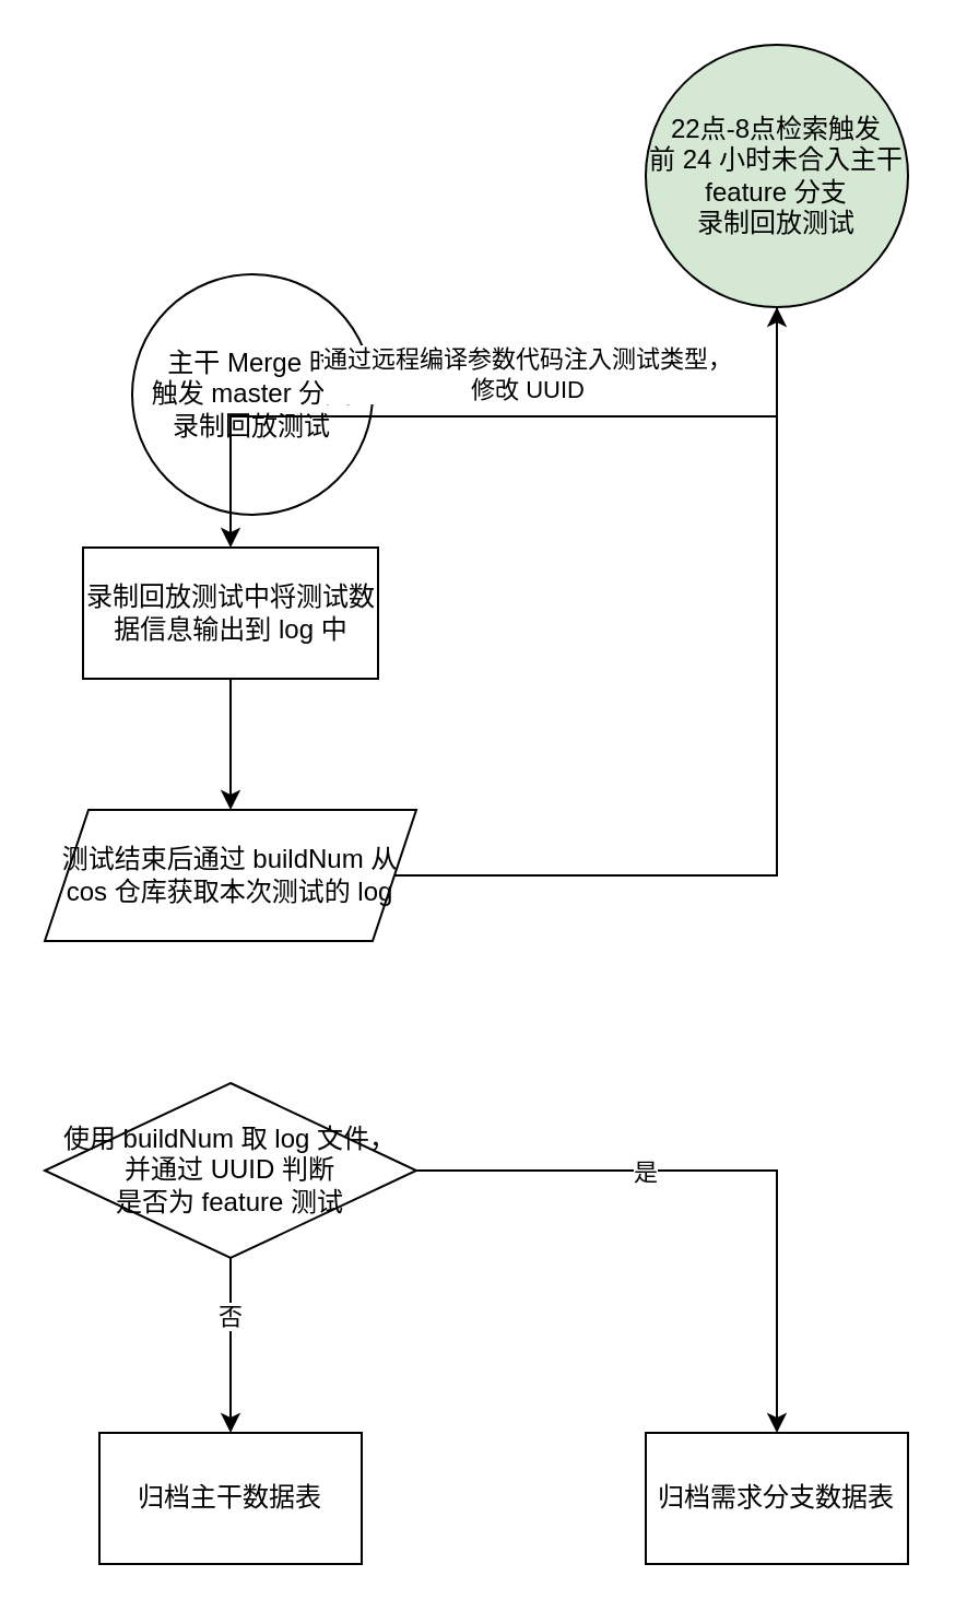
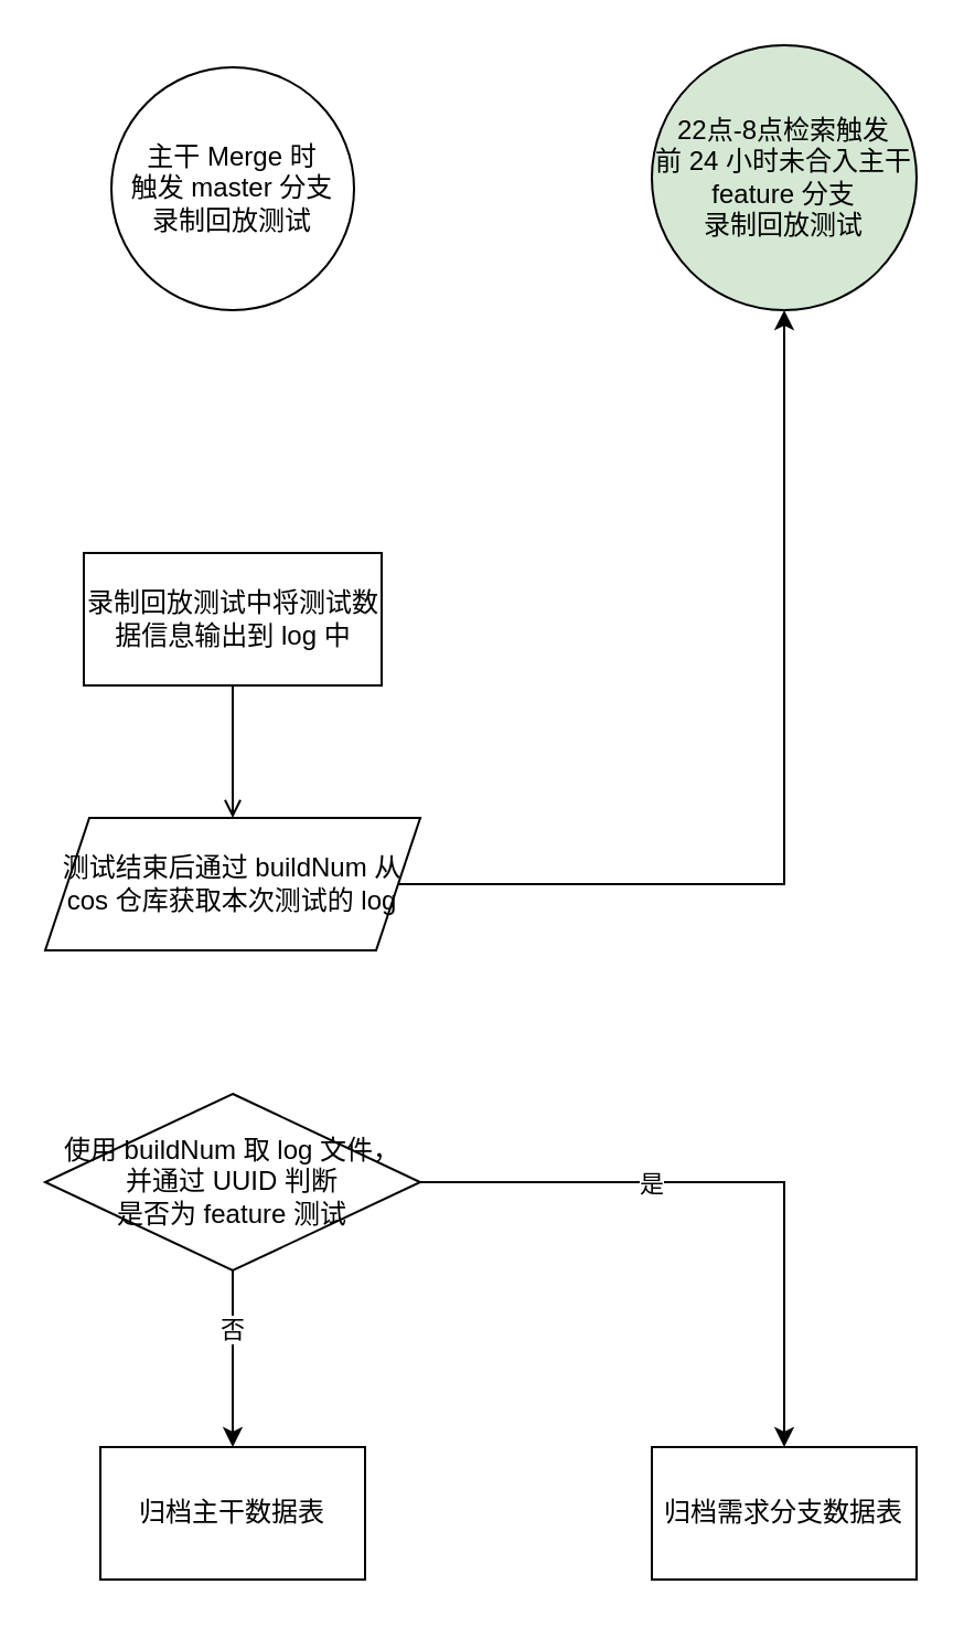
  <mxCell id="0" />
  <mxCell id="1" parent="0" />
- <mxCell id="2" value="主干 Merge 时&lt;br&gt;触发 master 分支&lt;br&gt;录制回放测试" style="ellipse;whiteSpace=wrap;html=1;aspect=fixed;" vertex="1" parent="1"><mxGeometry x="60" y="125" width="110" height="110" as="geometry" /></mxCell>
- <mxCell id="3" style="edgeStyle=orthogonalEdgeStyle;rounded=0;orthogonalLoop=1;jettySize=auto;html=1;" edge="1" parent="1" source="5" target="7"><mxGeometry relative="1" as="geometry"><Array as="points"><mxPoint x="355" y="190" /><mxPoint x="105" y="190" /></Array></mxGeometry></mxCell>
- <mxCell id="4" value="通过远程编译参数代码注入测试类型，&lt;br&gt;修改 UUID" style="edgeLabel;html=1;align=center;verticalAlign=middle;resizable=0;points=[];" vertex="1" connectable="0" parent="3"><mxGeometry x="-0.398" relative="1" as="geometry"><mxPoint x="-57" y="-20" as="offset" /></mxGeometry></mxCell>
+ <mxCell id="2" value="主干 Merge 时&lt;br&gt;触发 master 分支&lt;br&gt;录制回放测试" style="ellipse;whiteSpace=wrap;html=1;aspect=fixed;" vertex="1" parent="1"><mxGeometry x="50" y="30" width="110" height="110" as="geometry" /></mxCell>
  <mxCell id="5" value="22点-8点检索触发&lt;br&gt;前 24 小时未合入主干&lt;br&gt;feature 分支&lt;br&gt;录制回放测试" style="ellipse;whiteSpace=wrap;html=1;aspect=fixed;fillColor=#d5e8d4;" vertex="1" parent="1"><mxGeometry x="295" y="20" width="120" height="120" as="geometry" /></mxCell>
- <mxCell id="6" style="edgeStyle=orthogonalEdgeStyle;rounded=0;orthogonalLoop=1;jettySize=auto;html=1;" edge="1" parent="1" source="7" target="9"><mxGeometry relative="1" as="geometry" /></mxCell>
+ <mxCell id="6" style="edgeStyle=orthogonalEdgeStyle;rounded=0;orthogonalLoop=1;jettySize=auto;html=1;endArrow=open;" edge="1" parent="1" source="7" target="9"><mxGeometry relative="1" as="geometry" /></mxCell>
  <mxCell id="7" value="录制回放测试中将测试数据信息输出到 log 中" style="rounded=0;whiteSpace=wrap;html=1;" vertex="1" parent="1"><mxGeometry x="37.5" y="250" width="135" height="60" as="geometry" /></mxCell>
  <mxCell id="8" style="edgeStyle=orthogonalEdgeStyle;rounded=0;orthogonalLoop=1;jettySize=auto;html=1;" edge="1" parent="1" source="9" target="5"><mxGeometry relative="1" as="geometry" /></mxCell>
  <mxCell id="9" value="测试结束后通过 buildNum 从 cos 仓库获取本次测试的 log" style="shape=parallelogram;perimeter=parallelogramPerimeter;whiteSpace=wrap;html=1;fixedSize=1;" vertex="1" parent="1"><mxGeometry x="20" y="370" width="170" height="60" as="geometry" /></mxCell>
  <mxCell id="10" style="edgeStyle=orthogonalEdgeStyle;rounded=0;orthogonalLoop=1;jettySize=auto;html=1;" edge="1" parent="1" source="14" target="15"><mxGeometry relative="1" as="geometry" /></mxCell>
  <mxCell id="11" value="否" style="edgeLabel;html=1;align=center;verticalAlign=middle;resizable=0;points=[];" vertex="1" connectable="0" parent="10"><mxGeometry x="-0.345" y="-1" relative="1" as="geometry"><mxPoint as="offset" /></mxGeometry></mxCell>
  <mxCell id="12" style="edgeStyle=orthogonalEdgeStyle;rounded=0;orthogonalLoop=1;jettySize=auto;html=1;" edge="1" parent="1" source="14" target="16"><mxGeometry relative="1" as="geometry" /></mxCell>
  <mxCell id="13" value="是" style="edgeLabel;html=1;align=center;verticalAlign=middle;resizable=0;points=[];" vertex="1" connectable="0" parent="12"><mxGeometry x="-0.269" relative="1" as="geometry"><mxPoint as="offset" /></mxGeometry></mxCell>
  <mxCell id="14" value="使用 buildNum 取 log 文件，&lt;br&gt;并通过 UUID 判断&lt;br&gt;是否为 feature 测试" style="rhombus;whiteSpace=wrap;html=1;" vertex="1" parent="1"><mxGeometry x="20" y="495" width="170" height="80" as="geometry" /></mxCell>
  <mxCell id="15" value="归档主干数据表" style="rounded=0;whiteSpace=wrap;html=1;" vertex="1" parent="1"><mxGeometry x="45" y="655" width="120" height="60" as="geometry" /></mxCell>
  <mxCell id="16" value="归档需求分支数据表" style="rounded=0;whiteSpace=wrap;html=1;" vertex="1" parent="1"><mxGeometry x="295" y="655" width="120" height="60" as="geometry" /></mxCell>
